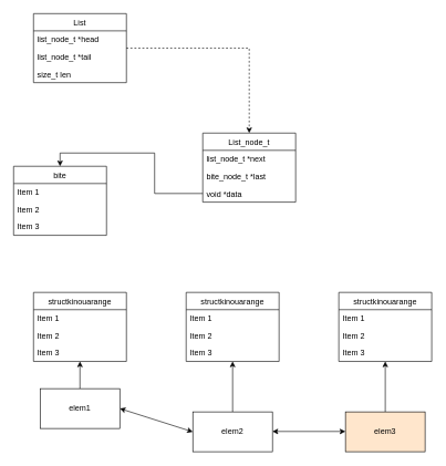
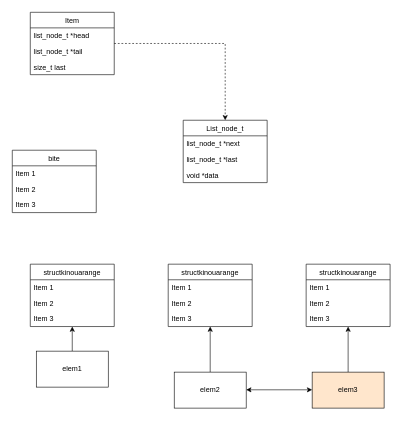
  <mxCell id="0" />
  <mxCell id="1" parent="0" />
  <mxCell id="2" style="edgeStyle=orthogonalEdgeStyle;rounded=0;orthogonalLoop=1;jettySize=auto;html=1;entryX=0.5;entryY=0;entryDx=0;entryDy=0;dashed=1;" edge="1" parent="1" source="3" target="7"><mxGeometry relative="1" as="geometry" /></mxCell>
- <mxCell id="3" value="List" style="swimlane;fontStyle=0;childLayout=stackLayout;horizontal=1;startSize=26;fillColor=none;horizontalStack=0;resizeParent=1;resizeParentMax=0;resizeLast=0;collapsible=1;marginBottom=0;" vertex="1" parent="1"><mxGeometry x="50" y="20" width="140" height="104" as="geometry" /></mxCell>
+ <mxCell id="3" value="Item" style="swimlane;fontStyle=0;childLayout=stackLayout;horizontal=1;startSize=26;fillColor=none;horizontalStack=0;resizeParent=1;resizeParentMax=0;resizeLast=0;collapsible=1;marginBottom=0;" vertex="1" parent="1"><mxGeometry x="50" y="20" width="140" height="104" as="geometry" /></mxCell>
  <mxCell id="4" value="list_node_t *head" style="text;strokeColor=none;fillColor=none;align=left;verticalAlign=top;spacingLeft=4;spacingRight=4;overflow=hidden;rotatable=0;points=[[0,0.5],[1,0.5]];portConstraint=eastwest;" vertex="1" parent="3"><mxGeometry y="26" width="140" height="26" as="geometry" /></mxCell>
  <mxCell id="5" value="list_node_t *tail" style="text;strokeColor=none;fillColor=none;align=left;verticalAlign=top;spacingLeft=4;spacingRight=4;overflow=hidden;rotatable=0;points=[[0,0.5],[1,0.5]];portConstraint=eastwest;" vertex="1" parent="3"><mxGeometry y="52" width="140" height="26" as="geometry" /></mxCell>
- <mxCell id="6" value="size_t len" style="text;strokeColor=none;fillColor=none;align=left;verticalAlign=top;spacingLeft=4;spacingRight=4;overflow=hidden;rotatable=0;points=[[0,0.5],[1,0.5]];portConstraint=eastwest;" vertex="1" parent="3"><mxGeometry y="78" width="140" height="26" as="geometry" /></mxCell>
+ <mxCell id="6" value="size_t last" style="text;strokeColor=none;fillColor=none;align=left;verticalAlign=top;spacingLeft=4;spacingRight=4;overflow=hidden;rotatable=0;points=[[0,0.5],[1,0.5]];portConstraint=eastwest;" vertex="1" parent="3"><mxGeometry y="78" width="140" height="26" as="geometry" /></mxCell>
  <mxCell id="7" value="List_node_t" style="swimlane;fontStyle=0;childLayout=stackLayout;horizontal=1;startSize=26;fillColor=none;horizontalStack=0;resizeParent=1;resizeParentMax=0;resizeLast=0;collapsible=1;marginBottom=0;" vertex="1" parent="1"><mxGeometry x="305" y="200" width="140" height="104" as="geometry" /></mxCell>
  <mxCell id="8" value="list_node_t *next&#10;" style="text;strokeColor=none;fillColor=none;align=left;verticalAlign=top;spacingLeft=4;spacingRight=4;overflow=hidden;rotatable=0;points=[[0,0.5],[1,0.5]];portConstraint=eastwest;" vertex="1" parent="7"><mxGeometry y="26" width="140" height="26" as="geometry" /></mxCell>
- <mxCell id="9" value="bite_node_t *last" style="text;strokeColor=none;fillColor=none;align=left;verticalAlign=top;spacingLeft=4;spacingRight=4;overflow=hidden;rotatable=0;points=[[0,0.5],[1,0.5]];portConstraint=eastwest;" vertex="1" parent="7"><mxGeometry y="52" width="140" height="26" as="geometry" /></mxCell>
+ <mxCell id="9" value="list_node_t *last" style="text;strokeColor=none;fillColor=none;align=left;verticalAlign=top;spacingLeft=4;spacingRight=4;overflow=hidden;rotatable=0;points=[[0,0.5],[1,0.5]];portConstraint=eastwest;" vertex="1" parent="7"><mxGeometry y="52" width="140" height="26" as="geometry" /></mxCell>
  <mxCell id="10" value="void *data" style="text;strokeColor=none;fillColor=none;align=left;verticalAlign=top;spacingLeft=4;spacingRight=4;overflow=hidden;rotatable=0;points=[[0,0.5],[1,0.5]];portConstraint=eastwest;" vertex="1" parent="7"><mxGeometry y="78" width="140" height="26" as="geometry" /></mxCell>
  <mxCell id="11" value="bite" style="swimlane;fontStyle=0;childLayout=stackLayout;horizontal=1;startSize=26;fillColor=none;horizontalStack=0;resizeParent=1;resizeParentMax=0;resizeLast=0;collapsible=1;marginBottom=0;" vertex="1" parent="1"><mxGeometry x="20" y="250" width="140" height="104" as="geometry" /></mxCell>
  <mxCell id="12" value="Item 1" style="text;strokeColor=none;fillColor=none;align=left;verticalAlign=top;spacingLeft=4;spacingRight=4;overflow=hidden;rotatable=0;points=[[0,0.5],[1,0.5]];portConstraint=eastwest;" vertex="1" parent="11"><mxGeometry y="26" width="140" height="26" as="geometry" /></mxCell>
  <mxCell id="13" value="Item 2" style="text;strokeColor=none;fillColor=none;align=left;verticalAlign=top;spacingLeft=4;spacingRight=4;overflow=hidden;rotatable=0;points=[[0,0.5],[1,0.5]];portConstraint=eastwest;" vertex="1" parent="11"><mxGeometry y="52" width="140" height="26" as="geometry" /></mxCell>
  <mxCell id="14" value="Item 3" style="text;strokeColor=none;fillColor=none;align=left;verticalAlign=top;spacingLeft=4;spacingRight=4;overflow=hidden;rotatable=0;points=[[0,0.5],[1,0.5]];portConstraint=eastwest;" vertex="1" parent="11"><mxGeometry y="78" width="140" height="26" as="geometry" /></mxCell>
- <mxCell id="15" style="edgeStyle=orthogonalEdgeStyle;rounded=0;orthogonalLoop=1;jettySize=auto;html=1;entryX=0.5;entryY=0;entryDx=0;entryDy=0;" edge="1" parent="1" source="10" target="11"><mxGeometry relative="1" as="geometry" /></mxCell>
  <mxCell id="16" style="edgeStyle=orthogonalEdgeStyle;rounded=0;orthogonalLoop=1;jettySize=auto;html=1;entryX=0.5;entryY=1;entryDx=0;entryDy=0;" edge="1" parent="1" source="17" target="24"><mxGeometry relative="1" as="geometry" /></mxCell>
  <mxCell id="17" value="elem1" style="rounded=0;whiteSpace=wrap;html=1;" vertex="1" parent="1"><mxGeometry x="60" y="585" width="120" height="60" as="geometry" /></mxCell>
  <mxCell id="18" style="edgeStyle=orthogonalEdgeStyle;rounded=0;orthogonalLoop=1;jettySize=auto;html=1;entryX=0.5;entryY=1;entryDx=0;entryDy=0;" edge="1" parent="1" source="19" target="28"><mxGeometry relative="1" as="geometry" /></mxCell>
  <mxCell id="19" value="elem2" style="rounded=0;whiteSpace=wrap;html=1;" vertex="1" parent="1"><mxGeometry x="290" y="620" width="120" height="60" as="geometry" /></mxCell>
  <mxCell id="20" style="edgeStyle=orthogonalEdgeStyle;rounded=0;orthogonalLoop=1;jettySize=auto;html=1;entryX=0.5;entryY=1;entryDx=0;entryDy=0;" edge="1" parent="1" source="21" target="32"><mxGeometry relative="1" as="geometry" /></mxCell>
  <mxCell id="21" value="elem3" style="rounded=0;whiteSpace=wrap;html=1;fillColor=#ffe6cc;" vertex="1" parent="1"><mxGeometry x="520" y="620" width="120" height="60" as="geometry" /></mxCell>
- <mxCell id="22" value="" style="endArrow=classic;startArrow=classic;html=1;exitX=1;exitY=0.5;exitDx=0;exitDy=0;entryX=0;entryY=0.5;entryDx=0;entryDy=0;" edge="1" parent="1" source="17" target="19"><mxGeometry width="50" height="50" relative="1" as="geometry"><mxPoint x="360" y="440" as="sourcePoint" /><mxPoint x="410" y="390" as="targetPoint" /></mxGeometry></mxCell>
  <mxCell id="23" value="" style="endArrow=classic;startArrow=classic;html=1;exitX=1;exitY=0.5;exitDx=0;exitDy=0;entryX=0;entryY=0.5;entryDx=0;entryDy=0;" edge="1" parent="1"><mxGeometry width="50" height="50" relative="1" as="geometry"><mxPoint x="410" y="649.5" as="sourcePoint" /><mxPoint x="520" y="649.5" as="targetPoint" /></mxGeometry></mxCell>
  <mxCell id="24" value="structkinouarange" style="swimlane;fontStyle=0;childLayout=stackLayout;horizontal=1;startSize=26;fillColor=none;horizontalStack=0;resizeParent=1;resizeParentMax=0;resizeLast=0;collapsible=1;marginBottom=0;" vertex="1" parent="1"><mxGeometry x="50" y="440" width="140" height="104" as="geometry" /></mxCell>
  <mxCell id="25" value="Item 1" style="text;strokeColor=none;fillColor=none;align=left;verticalAlign=top;spacingLeft=4;spacingRight=4;overflow=hidden;rotatable=0;points=[[0,0.5],[1,0.5]];portConstraint=eastwest;" vertex="1" parent="24"><mxGeometry y="26" width="140" height="26" as="geometry" /></mxCell>
  <mxCell id="26" value="Item 2" style="text;strokeColor=none;fillColor=none;align=left;verticalAlign=top;spacingLeft=4;spacingRight=4;overflow=hidden;rotatable=0;points=[[0,0.5],[1,0.5]];portConstraint=eastwest;" vertex="1" parent="24"><mxGeometry y="52" width="140" height="26" as="geometry" /></mxCell>
  <mxCell id="27" value="Item 3" style="text;strokeColor=none;fillColor=none;align=left;verticalAlign=top;spacingLeft=4;spacingRight=4;overflow=hidden;rotatable=0;points=[[0,0.5],[1,0.5]];portConstraint=eastwest;" vertex="1" parent="24"><mxGeometry y="78" width="140" height="26" as="geometry" /></mxCell>
  <mxCell id="28" value="structkinouarange" style="swimlane;fontStyle=0;childLayout=stackLayout;horizontal=1;startSize=26;fillColor=none;horizontalStack=0;resizeParent=1;resizeParentMax=0;resizeLast=0;collapsible=1;marginBottom=0;" vertex="1" parent="1"><mxGeometry x="280" y="440" width="140" height="104" as="geometry" /></mxCell>
  <mxCell id="29" value="Item 1" style="text;strokeColor=none;fillColor=none;align=left;verticalAlign=top;spacingLeft=4;spacingRight=4;overflow=hidden;rotatable=0;points=[[0,0.5],[1,0.5]];portConstraint=eastwest;" vertex="1" parent="28"><mxGeometry y="26" width="140" height="26" as="geometry" /></mxCell>
  <mxCell id="30" value="Item 2" style="text;strokeColor=none;fillColor=none;align=left;verticalAlign=top;spacingLeft=4;spacingRight=4;overflow=hidden;rotatable=0;points=[[0,0.5],[1,0.5]];portConstraint=eastwest;" vertex="1" parent="28"><mxGeometry y="52" width="140" height="26" as="geometry" /></mxCell>
  <mxCell id="31" value="Item 3" style="text;strokeColor=none;fillColor=none;align=left;verticalAlign=top;spacingLeft=4;spacingRight=4;overflow=hidden;rotatable=0;points=[[0,0.5],[1,0.5]];portConstraint=eastwest;" vertex="1" parent="28"><mxGeometry y="78" width="140" height="26" as="geometry" /></mxCell>
  <mxCell id="32" value="structkinouarange" style="swimlane;fontStyle=0;childLayout=stackLayout;horizontal=1;startSize=26;fillColor=none;horizontalStack=0;resizeParent=1;resizeParentMax=0;resizeLast=0;collapsible=1;marginBottom=0;" vertex="1" parent="1"><mxGeometry x="510" y="440" width="140" height="104" as="geometry" /></mxCell>
  <mxCell id="33" value="Item 1" style="text;strokeColor=none;fillColor=none;align=left;verticalAlign=top;spacingLeft=4;spacingRight=4;overflow=hidden;rotatable=0;points=[[0,0.5],[1,0.5]];portConstraint=eastwest;" vertex="1" parent="32"><mxGeometry y="26" width="140" height="26" as="geometry" /></mxCell>
  <mxCell id="34" value="Item 2" style="text;strokeColor=none;fillColor=none;align=left;verticalAlign=top;spacingLeft=4;spacingRight=4;overflow=hidden;rotatable=0;points=[[0,0.5],[1,0.5]];portConstraint=eastwest;" vertex="1" parent="32"><mxGeometry y="52" width="140" height="26" as="geometry" /></mxCell>
  <mxCell id="35" value="Item 3" style="text;strokeColor=none;fillColor=none;align=left;verticalAlign=top;spacingLeft=4;spacingRight=4;overflow=hidden;rotatable=0;points=[[0,0.5],[1,0.5]];portConstraint=eastwest;" vertex="1" parent="32"><mxGeometry y="78" width="140" height="26" as="geometry" /></mxCell>
